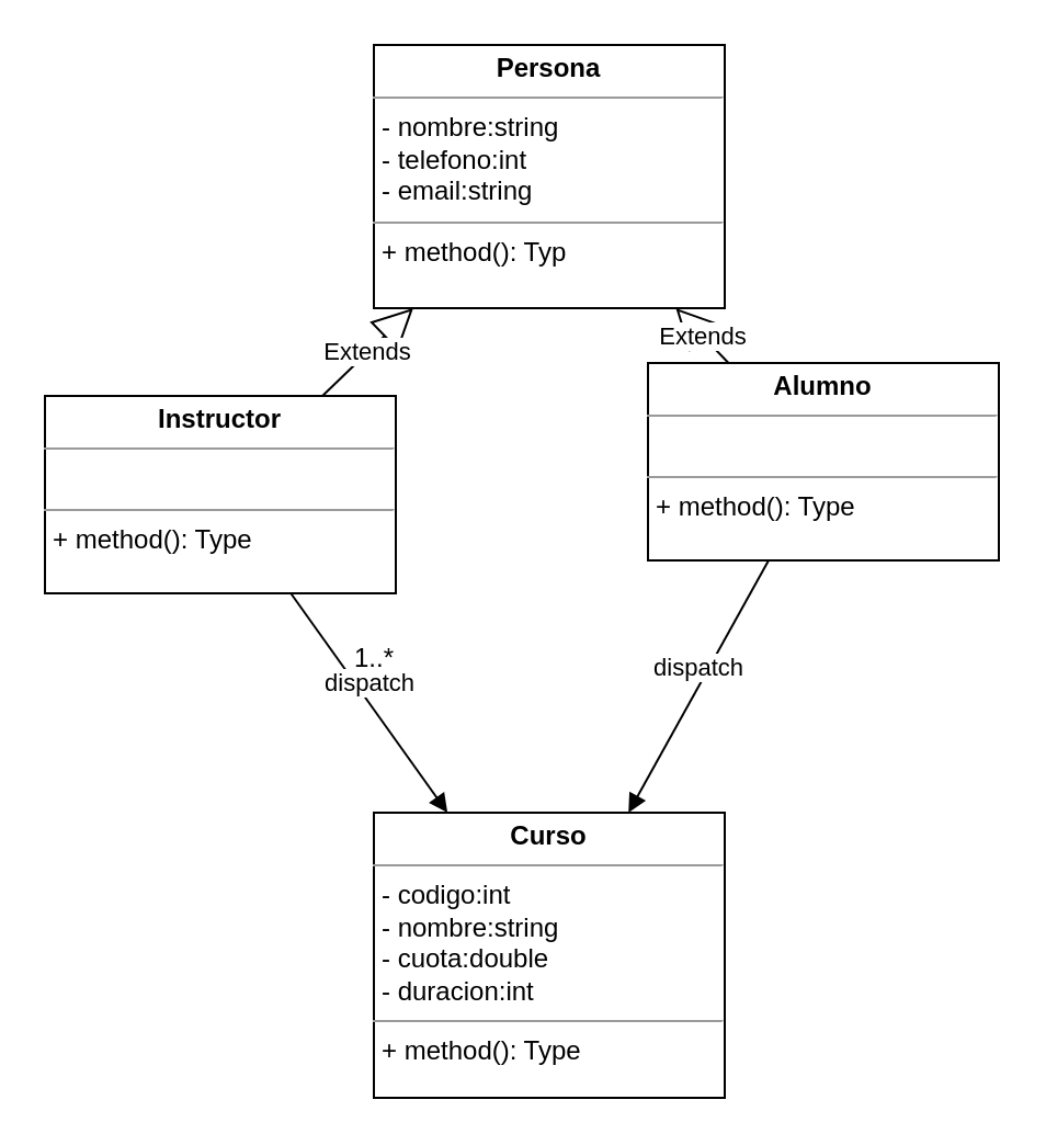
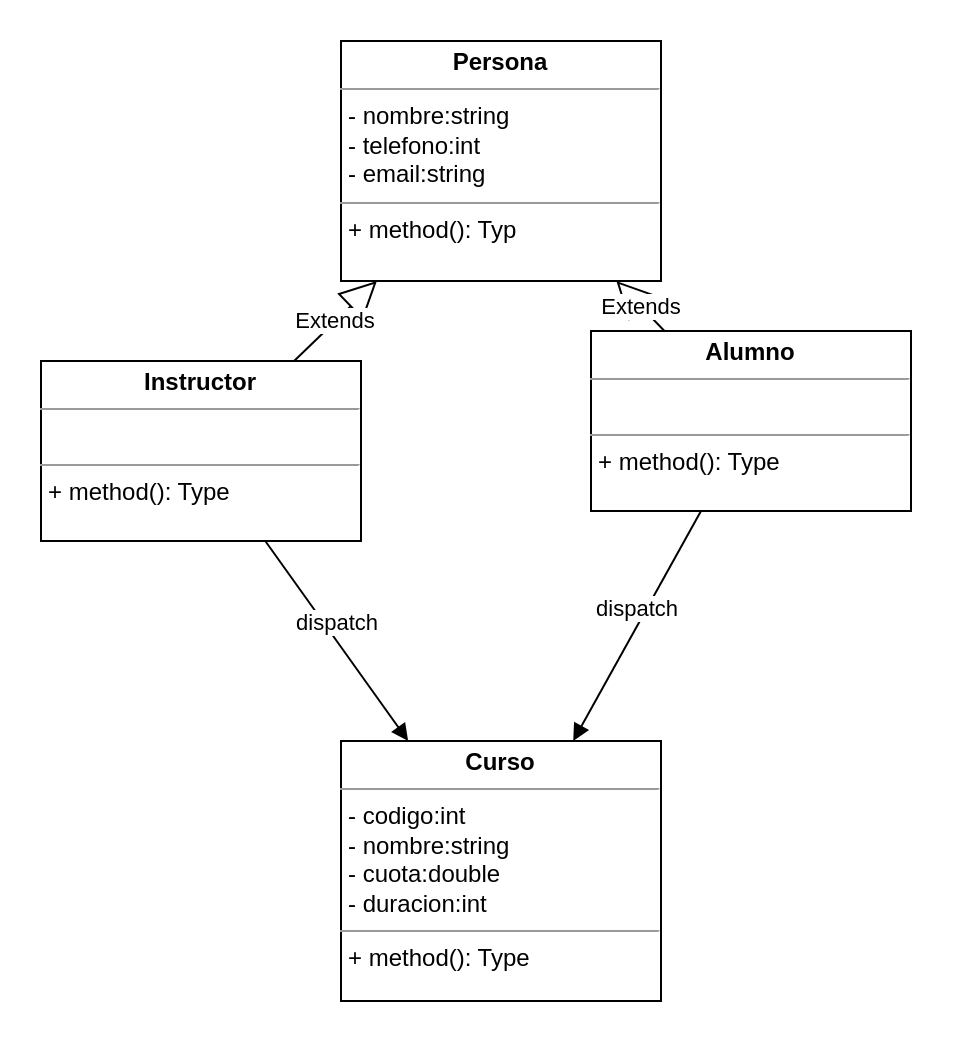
  <mxCell id="0" />
  <mxCell id="1" parent="0" />
  <mxCell id="2" value="&lt;p style=&quot;margin: 0px ; margin-top: 4px ; text-align: center&quot;&gt;&lt;b&gt;Curso&lt;/b&gt;&lt;/p&gt;&lt;hr size=&quot;1&quot;&gt;&lt;p style=&quot;margin: 0px ; margin-left: 4px&quot;&gt;- codigo:int&lt;/p&gt;&lt;p style=&quot;margin: 0px ; margin-left: 4px&quot;&gt;- nombre:string&lt;/p&gt;&lt;p style=&quot;margin: 0px ; margin-left: 4px&quot;&gt;- cuota:double&lt;/p&gt;&lt;p style=&quot;margin: 0px ; margin-left: 4px&quot;&gt;- duracion:int&lt;/p&gt;&lt;hr size=&quot;1&quot;&gt;&lt;p style=&quot;margin: 0px ; margin-left: 4px&quot;&gt;+ method(): Type&lt;/p&gt;" style="verticalAlign=top;align=left;overflow=fill;fontSize=12;fontFamily=Helvetica;html=1;" vertex="1" parent="1"><mxGeometry x="170" y="370" width="160" height="130" as="geometry" /></mxCell>
  <mxCell id="3" value="&lt;p style=&quot;margin: 0px ; margin-top: 4px ; text-align: center&quot;&gt;&lt;b&gt;Persona&lt;/b&gt;&lt;/p&gt;&lt;hr size=&quot;1&quot;&gt;&lt;p style=&quot;margin: 0px ; margin-left: 4px&quot;&gt;- nombre:string&lt;/p&gt;&lt;p style=&quot;margin: 0px ; margin-left: 4px&quot;&gt;- telefono:int&lt;/p&gt;&lt;p style=&quot;margin: 0px ; margin-left: 4px&quot;&gt;- email:string&lt;/p&gt;&lt;hr size=&quot;1&quot;&gt;&lt;p style=&quot;margin: 0px ; margin-left: 4px&quot;&gt;+ method(): Typ&lt;/p&gt;" style="verticalAlign=top;align=left;overflow=fill;fontSize=12;fontFamily=Helvetica;html=1;" vertex="1" parent="1"><mxGeometry x="170" y="20" width="160" height="120" as="geometry" /></mxCell>
  <mxCell id="4" value="&lt;p style=&quot;margin: 0px ; margin-top: 4px ; text-align: center&quot;&gt;&lt;b&gt;Alumno&lt;/b&gt;&lt;/p&gt;&lt;hr size=&quot;1&quot;&gt;&lt;p style=&quot;margin: 0px ; margin-left: 4px&quot;&gt;&lt;br&gt;&lt;/p&gt;&lt;hr size=&quot;1&quot;&gt;&lt;p style=&quot;margin: 0px ; margin-left: 4px&quot;&gt;+ method(): Type&lt;/p&gt;" style="verticalAlign=top;align=left;overflow=fill;fontSize=12;fontFamily=Helvetica;html=1;" vertex="1" parent="1"><mxGeometry x="295" y="165" width="160" height="90" as="geometry" /></mxCell>
  <mxCell id="5" value="&lt;p style=&quot;margin: 0px ; margin-top: 4px ; text-align: center&quot;&gt;&lt;b&gt;Instructor&lt;/b&gt;&lt;/p&gt;&lt;hr size=&quot;1&quot;&gt;&lt;p style=&quot;margin: 0px ; margin-left: 4px&quot;&gt;&lt;br&gt;&lt;/p&gt;&lt;hr size=&quot;1&quot;&gt;&lt;p style=&quot;margin: 0px ; margin-left: 4px&quot;&gt;+ method(): Type&lt;/p&gt;" style="verticalAlign=top;align=left;overflow=fill;fontSize=12;fontFamily=Helvetica;html=1;" vertex="1" parent="1"><mxGeometry x="20" y="180" width="160" height="90" as="geometry" /></mxCell>
  <mxCell id="6" value="Extends" style="endArrow=block;endSize=16;endFill=0;html=1;rounded=0;" edge="1" parent="1" source="5" target="3"><mxGeometry width="160" relative="1" as="geometry"><mxPoint x="140" y="220" as="sourcePoint" /><mxPoint x="300" y="220" as="targetPoint" /></mxGeometry></mxCell>
  <mxCell id="7" value="Extends" style="endArrow=block;endSize=16;endFill=0;html=1;rounded=0;" edge="1" parent="1" source="4" target="3"><mxGeometry width="160" relative="1" as="geometry"><mxPoint x="230" y="170" as="sourcePoint" /><mxPoint x="390" y="170" as="targetPoint" /></mxGeometry></mxCell>
  <mxCell id="8" value="dispatch" style="html=1;verticalAlign=bottom;endArrow=block;rounded=0;" edge="1" parent="1" source="5" target="2"><mxGeometry width="80" relative="1" as="geometry"><mxPoint x="230" y="320" as="sourcePoint" /><mxPoint x="310" y="320" as="targetPoint" /></mxGeometry></mxCell>
  <mxCell id="9" value="dispatch" style="html=1;verticalAlign=bottom;endArrow=block;rounded=0;" edge="1" parent="1" source="4" target="2"><mxGeometry width="80" relative="1" as="geometry"><mxPoint x="330" y="320" as="sourcePoint" /><mxPoint x="410" y="320" as="targetPoint" /></mxGeometry></mxCell>
- <mxCell id="10" value="1..*" style="text;html=1;align=center;verticalAlign=middle;resizable=0;points=[];autosize=1;strokeColor=none;fillColor=none;" vertex="1" parent="1"><mxGeometry x="155" y="290" width="30" height="20" as="geometry" /></mxCell>
